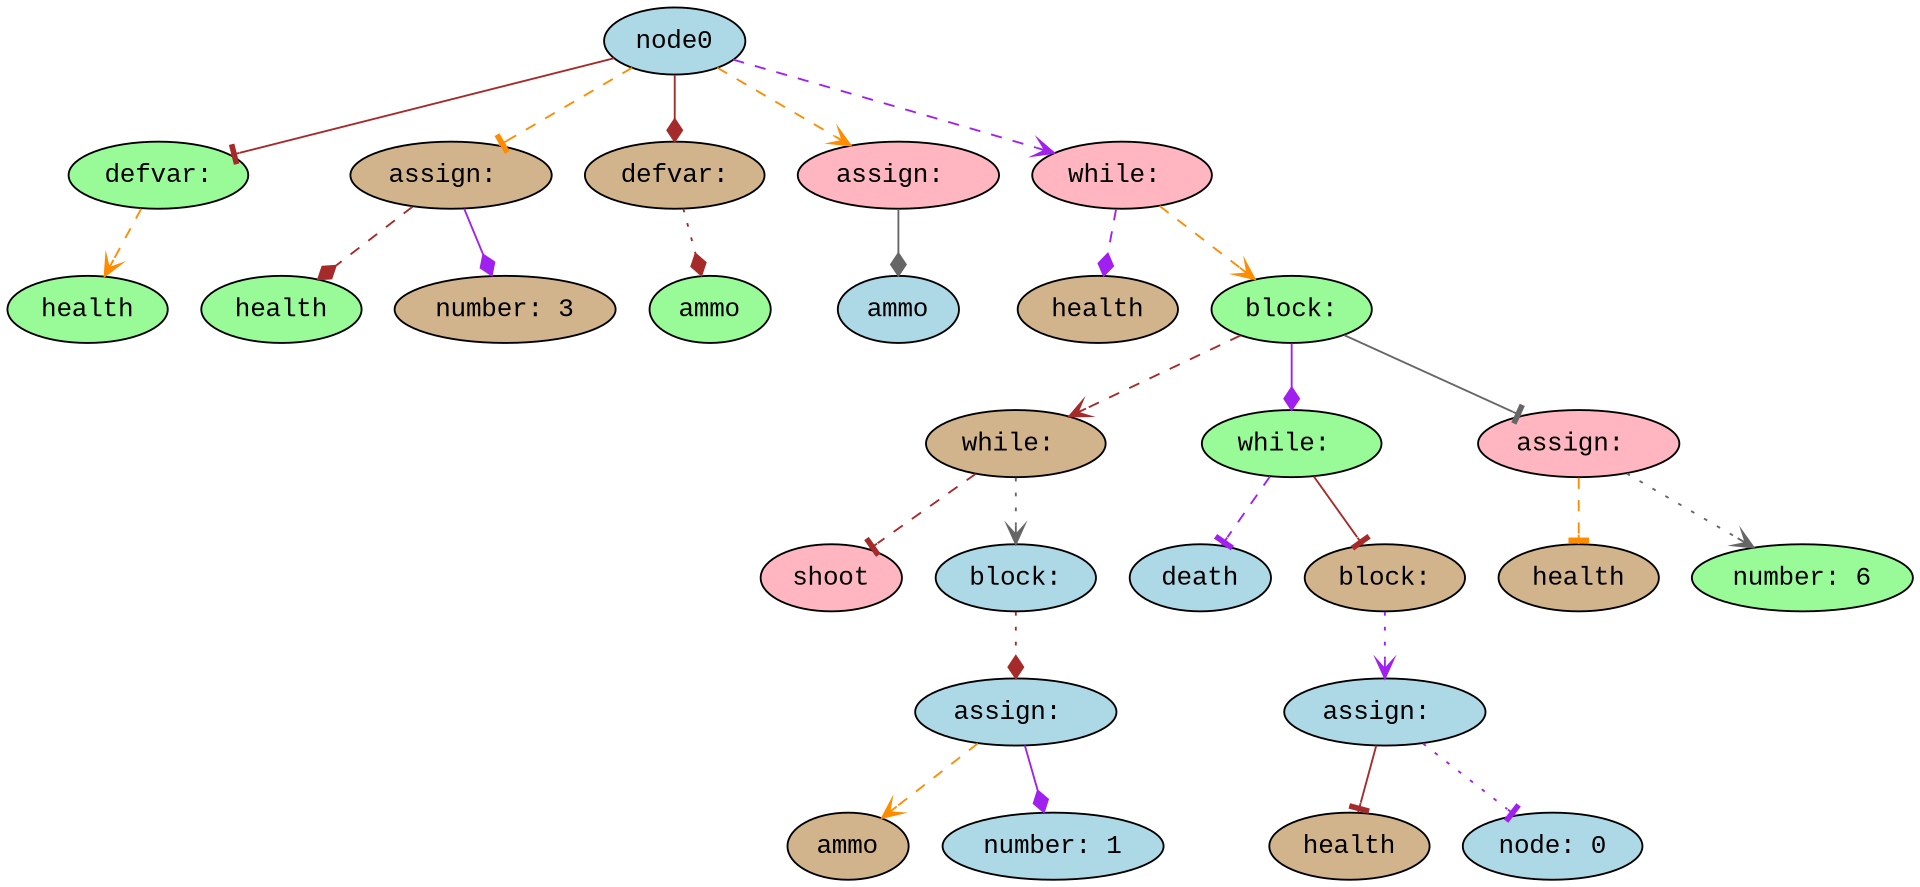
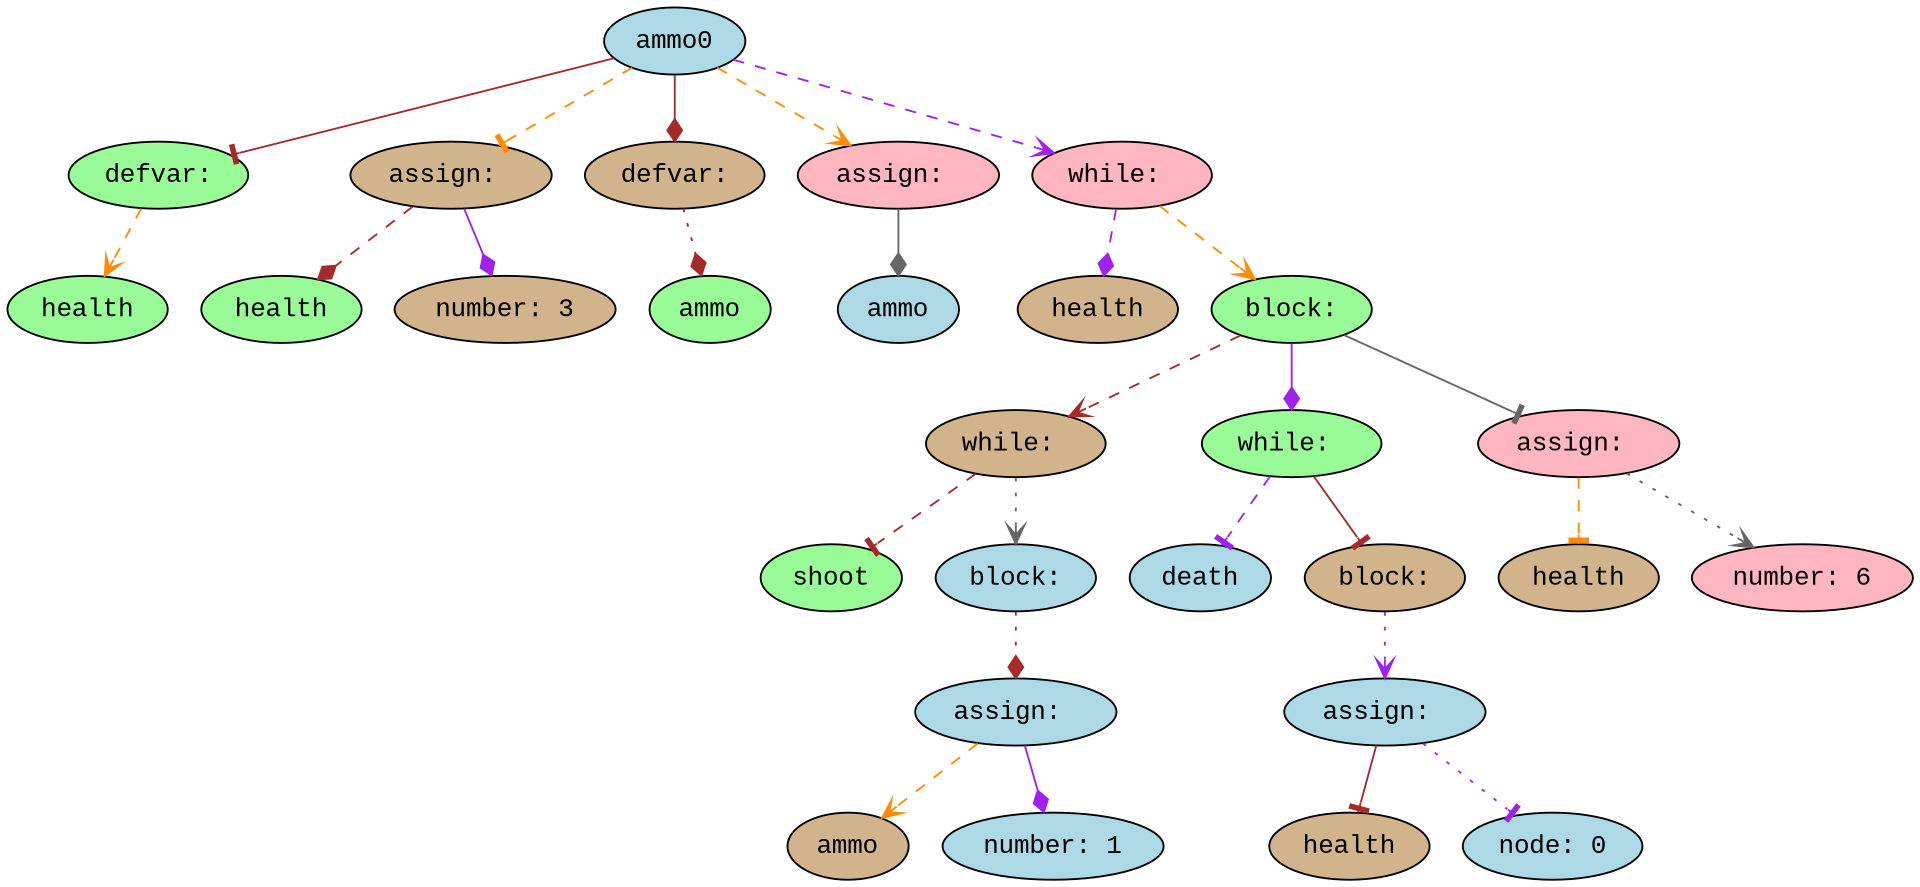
  digraph {
    fontname="Liberation Mono"
    node [fillcolor=tan fontname="Liberation Mono" style=filled]
    edge [arrowhead=vee color=brown fontname="Liberation Mono" style=dashed]
    n1 [fillcolor=palegreen label="defvar:"]
    n2 [fillcolor=palegreen label=health]
-   node0 [fillcolor=lightblue]
+   node0 [fillcolor=lightblue label=ammo0]
    n4 [label="assign: "]
    n5 [label="defvar:"]
    n6 [fillcolor=lightpink label="assign: "]
    n7 [fillcolor=lightpink label="while: "]
    n8 [fillcolor=palegreen label=health]
    n9 [label="number: 3"]
    n10 [fillcolor=palegreen label=ammo]
    n11 [fillcolor=lightblue label=ammo]
    n12 [label=health]
    n13 [fillcolor=palegreen label="block:"]
    n14 [label="while: "]
    n15 [fillcolor=palegreen label="while: "]
    n16 [fillcolor=lightpink label="assign: "]
-   n17 [fillcolor=lightpink label=shoot]
+   n17 [fillcolor=palegreen label=shoot]
    n18 [fillcolor=lightblue label="block:"]
    n19 [fillcolor=lightblue label=death]
    n20 [label="block:"]
    n21 [label=health]
-   n22 [fillcolor=palegreen label="number: 6"]
+   n22 [fillcolor=lightpink label="number: 6"]
    n23 [fillcolor=lightblue label="assign: "]
    n24 [label=ammo]
    n25 [fillcolor=lightblue label="number: 1"]
    n26 [fillcolor=lightblue label="assign: "]
    n27 [label=health]
    n28 [fillcolor=lightblue label="node: 0"]
    n1 -> n2 [color=darkorange]
    node0 -> n1 [arrowhead=tee style=solid]
    node0 -> n4 [arrowhead=tee color=darkorange]
    node0 -> n5 [arrowhead=diamond style=solid]
    node0 -> n6 [color=darkorange]
    node0 -> n7 [color=purple]
    n4 -> n8 [arrowhead=diamond]
    n4 -> n9 [arrowhead=diamond color=purple style=solid]
    n5 -> n10 [arrowhead=diamond style=dotted]
    n6 -> n11 [arrowhead=diamond color=gray40 style=solid]
    n7 -> n12 [arrowhead=diamond color=purple]
    n7 -> n13 [color=darkorange]
    n13 -> n14
    n13 -> n15 [arrowhead=diamond color=purple style=solid]
    n13 -> n16 [arrowhead=tee color=gray40 style=solid]
    n14 -> n17 [arrowhead=tee]
    n14 -> n18 [color=gray40 style=dotted]
    n15 -> n19 [arrowhead=tee color=purple]
    n15 -> n20 [arrowhead=tee style=solid]
    n16 -> n21 [arrowhead=tee color=darkorange]
    n16 -> n22 [color=gray40 style=dotted]
    n18 -> n23 [arrowhead=diamond style=dotted]
    n20 -> n26 [color=purple style=dotted]
    n23 -> n24 [color=darkorange]
    n23 -> n25 [arrowhead=diamond color=purple style=solid]
    n26 -> n27 [arrowhead=tee style=solid]
    n26 -> n28 [arrowhead=tee color=purple style=dotted]
  }
